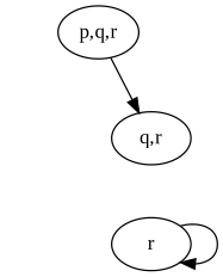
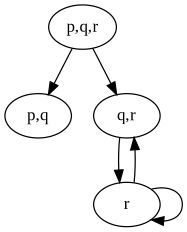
  digraph {
    fontname="Liberation Serif"
    node [fontname="Liberation Serif" shape=oval]
    edge [fontname="Liberation Serif"]
    n1 [label="p,q,r"]
+   n2 [label="p,q"]
    n3 [label="q,r"]
    n4 [label=r]
+   n1 -> n2
    n1 -> n3
+   n3 -> n4
+   n4 -> n3
    n4 -> n4
  }
